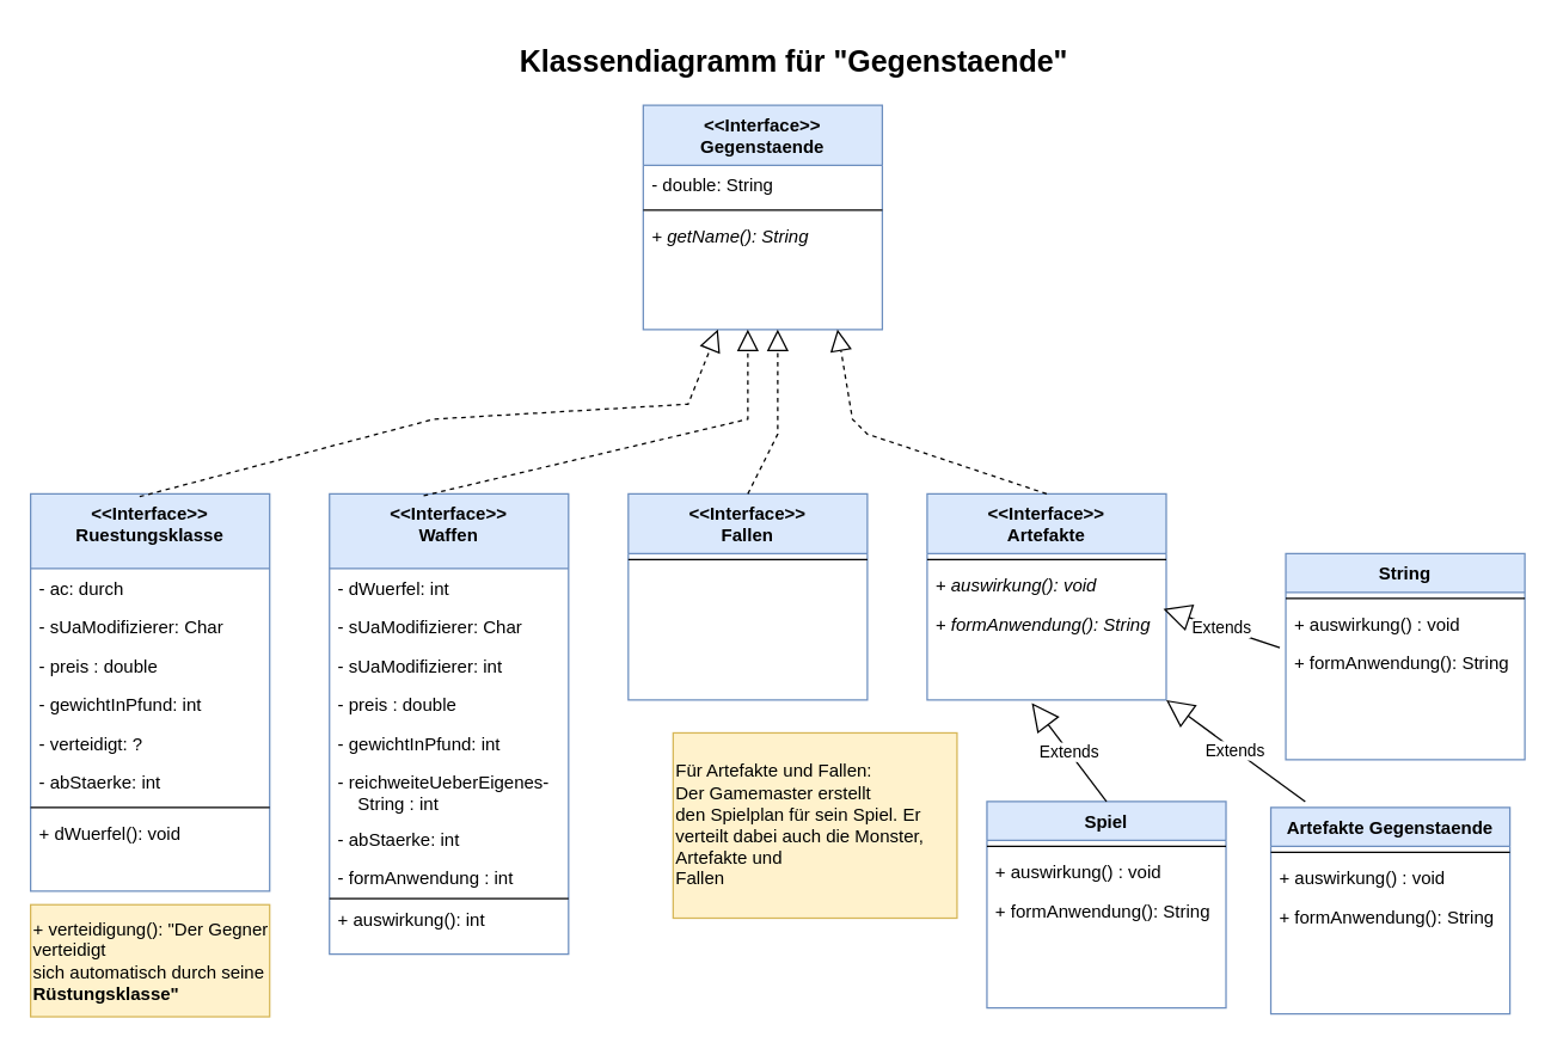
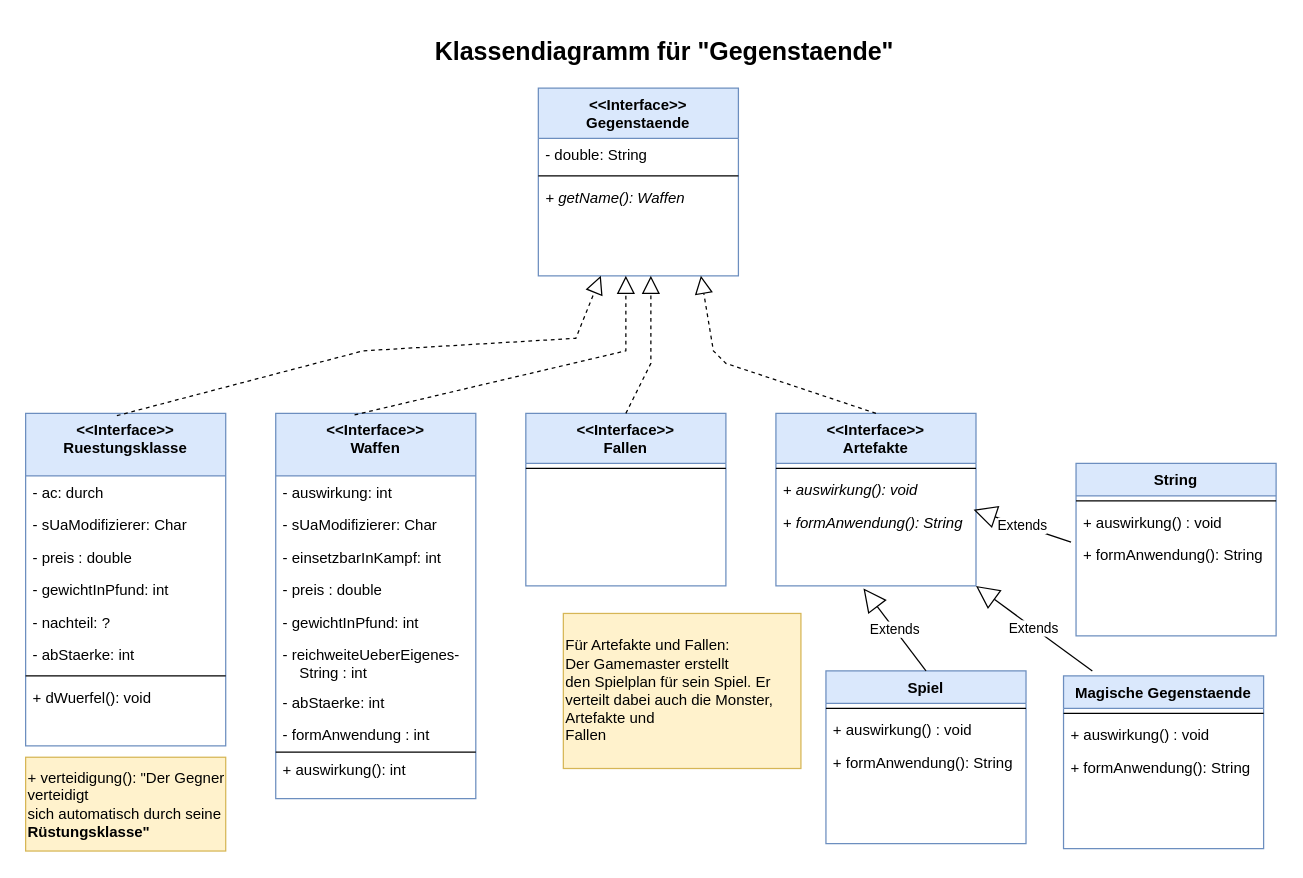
  <mxCell id="0" />
  <mxCell id="1" parent="0" />
  <mxCell id="2" value="&lt;&lt;Interface&gt;&gt;&#10;Gegenstaende" style="swimlane;fontStyle=1;align=center;verticalAlign=top;childLayout=stackLayout;horizontal=1;startSize=40;horizontalStack=0;resizeParent=1;resizeLast=0;collapsible=1;marginBottom=0;rounded=0;shadow=0;strokeWidth=1;fillColor=#dae8fc;strokeColor=#6c8ebf;" parent="1" vertex="1"><mxGeometry x="430" y="70" width="160" height="150" as="geometry"><mxRectangle x="230" y="140" width="160" height="26" as="alternateBounds" /></mxGeometry></mxCell>
  <mxCell id="3" value="- double: String" style="text;align=left;verticalAlign=top;spacingLeft=4;spacingRight=4;overflow=hidden;rotatable=0;points=[[0,0.5],[1,0.5]];portConstraint=eastwest;" parent="2" vertex="1"><mxGeometry y="40" width="160" height="26" as="geometry" /></mxCell>
  <mxCell id="4" value="" style="line;html=1;strokeWidth=1;align=left;verticalAlign=middle;spacingTop=-1;spacingLeft=3;spacingRight=3;rotatable=0;labelPosition=right;points=[];portConstraint=eastwest;" parent="2" vertex="1"><mxGeometry y="66" width="160" height="8" as="geometry" /></mxCell>
- <mxCell id="5" value="+ getName(): String" style="text;align=left;verticalAlign=top;spacingLeft=4;spacingRight=4;overflow=hidden;rotatable=0;points=[[0,0.5],[1,0.5]];portConstraint=eastwest;fontStyle=2" parent="2" vertex="1"><mxGeometry y="74" width="160" height="26" as="geometry" /></mxCell>
+ <mxCell id="5" value="+ getName(): Waffen" style="text;align=left;verticalAlign=top;spacingLeft=4;spacingRight=4;overflow=hidden;rotatable=0;points=[[0,0.5],[1,0.5]];portConstraint=eastwest;fontStyle=2" parent="2" vertex="1"><mxGeometry y="74" width="160" height="26" as="geometry" /></mxCell>
  <mxCell id="6" value="&lt;&lt;Interface&gt;&gt;&#10;Ruestungsklasse" style="swimlane;fontStyle=1;align=center;verticalAlign=top;childLayout=stackLayout;horizontal=1;startSize=50;horizontalStack=0;resizeParent=1;resizeLast=0;collapsible=1;marginBottom=0;rounded=0;shadow=0;strokeWidth=1;fillColor=#dae8fc;strokeColor=#6c8ebf;" parent="1" vertex="1"><mxGeometry x="20" y="330" width="160" height="266" as="geometry"><mxRectangle x="130" y="380" width="160" height="26" as="alternateBounds" /></mxGeometry></mxCell>
  <mxCell id="7" value="- ac: durch" style="text;align=left;verticalAlign=top;spacingLeft=4;spacingRight=4;overflow=hidden;rotatable=0;points=[[0,0.5],[1,0.5]];portConstraint=eastwest;" parent="6" vertex="1"><mxGeometry y="50" width="160" height="26" as="geometry" /></mxCell>
  <mxCell id="8" value="- sUaModifizierer: Char" style="text;align=left;verticalAlign=top;spacingLeft=4;spacingRight=4;overflow=hidden;rotatable=0;points=[[0,0.5],[1,0.5]];portConstraint=eastwest;" vertex="1" parent="6"><mxGeometry y="76" width="160" height="26" as="geometry" /></mxCell>
  <mxCell id="9" value="- preis : double" style="text;align=left;verticalAlign=top;spacingLeft=4;spacingRight=4;overflow=hidden;rotatable=0;points=[[0,0.5],[1,0.5]];portConstraint=eastwest;" parent="6" vertex="1"><mxGeometry y="102" width="160" height="26" as="geometry" /></mxCell>
  <mxCell id="10" value="- gewichtInPfund: int" style="text;align=left;verticalAlign=top;spacingLeft=4;spacingRight=4;overflow=hidden;rotatable=0;points=[[0,0.5],[1,0.5]];portConstraint=eastwest;" parent="6" vertex="1"><mxGeometry y="128" width="160" height="26" as="geometry" /></mxCell>
- <mxCell id="11" value="- verteidigt: ?" style="text;align=left;verticalAlign=top;spacingLeft=4;spacingRight=4;overflow=hidden;rotatable=0;points=[[0,0.5],[1,0.5]];portConstraint=eastwest;" parent="6" vertex="1"><mxGeometry y="154" width="160" height="26" as="geometry" /></mxCell>
+ <mxCell id="11" value="- nachteil: ?" style="text;align=left;verticalAlign=top;spacingLeft=4;spacingRight=4;overflow=hidden;rotatable=0;points=[[0,0.5],[1,0.5]];portConstraint=eastwest;" parent="6" vertex="1"><mxGeometry y="154" width="160" height="26" as="geometry" /></mxCell>
  <mxCell id="12" value="- abStaerke: int" style="text;align=left;verticalAlign=top;spacingLeft=4;spacingRight=4;overflow=hidden;rotatable=0;points=[[0,0.5],[1,0.5]];portConstraint=eastwest;" parent="6" vertex="1"><mxGeometry y="180" width="160" height="26" as="geometry" /></mxCell>
  <mxCell id="13" value="" style="line;html=1;strokeWidth=1;align=left;verticalAlign=middle;spacingTop=-1;spacingLeft=3;spacingRight=3;rotatable=0;labelPosition=right;points=[];portConstraint=eastwest;" parent="6" vertex="1"><mxGeometry y="206" width="160" height="8" as="geometry" /></mxCell>
  <mxCell id="14" value="+ dWuerfel(): void" style="text;align=left;verticalAlign=top;spacingLeft=4;spacingRight=4;overflow=hidden;rotatable=0;points=[[0,0.5],[1,0.5]];portConstraint=eastwest;fontStyle=0" parent="6" vertex="1"><mxGeometry y="214" width="160" height="26" as="geometry" /></mxCell>
  <mxCell id="15" value="&lt;&lt;Interface&gt;&gt;&#10;Waffen" style="swimlane;fontStyle=1;align=center;verticalAlign=top;childLayout=stackLayout;horizontal=1;startSize=50;horizontalStack=0;resizeParent=1;resizeLast=0;collapsible=1;marginBottom=0;rounded=0;shadow=0;strokeWidth=1;fillColor=#dae8fc;strokeColor=#6c8ebf;" parent="1" vertex="1"><mxGeometry x="220" y="330" width="160" height="308" as="geometry"><mxRectangle x="340" y="380" width="170" height="26" as="alternateBounds" /></mxGeometry></mxCell>
- <mxCell id="16" value="- dWuerfel: int" style="text;align=left;verticalAlign=top;spacingLeft=4;spacingRight=4;overflow=hidden;rotatable=0;points=[[0,0.5],[1,0.5]];portConstraint=eastwest;" vertex="1" parent="15"><mxGeometry y="50" width="160" height="26" as="geometry" /></mxCell>
+ <mxCell id="16" value="- auswirkung: int" style="text;align=left;verticalAlign=top;spacingLeft=4;spacingRight=4;overflow=hidden;rotatable=0;points=[[0,0.5],[1,0.5]];portConstraint=eastwest;" vertex="1" parent="15"><mxGeometry y="50" width="160" height="26" as="geometry" /></mxCell>
  <mxCell id="17" value="- sUaModifizierer: Char" style="text;align=left;verticalAlign=top;spacingLeft=4;spacingRight=4;overflow=hidden;rotatable=0;points=[[0,0.5],[1,0.5]];portConstraint=eastwest;" parent="15" vertex="1"><mxGeometry y="76" width="160" height="26" as="geometry" /></mxCell>
- <mxCell id="18" value="- sUaModifizierer: int" style="text;align=left;verticalAlign=top;spacingLeft=4;spacingRight=4;overflow=hidden;rotatable=0;points=[[0,0.5],[1,0.5]];portConstraint=eastwest;" vertex="1" parent="15"><mxGeometry y="102" width="160" height="26" as="geometry" /></mxCell>
+ <mxCell id="18" value="- einsetzbarInKampf: int" style="text;align=left;verticalAlign=top;spacingLeft=4;spacingRight=4;overflow=hidden;rotatable=0;points=[[0,0.5],[1,0.5]];portConstraint=eastwest;" vertex="1" parent="15"><mxGeometry y="102" width="160" height="26" as="geometry" /></mxCell>
  <mxCell id="19" value="- preis : double" style="text;align=left;verticalAlign=top;spacingLeft=4;spacingRight=4;overflow=hidden;rotatable=0;points=[[0,0.5],[1,0.5]];portConstraint=eastwest;" parent="15" vertex="1"><mxGeometry y="128" width="160" height="26" as="geometry" /></mxCell>
  <mxCell id="20" value="- gewichtInPfund: int" style="text;align=left;verticalAlign=top;spacingLeft=4;spacingRight=4;overflow=hidden;rotatable=0;points=[[0,0.5],[1,0.5]];portConstraint=eastwest;" parent="15" vertex="1"><mxGeometry y="154" width="160" height="26" as="geometry" /></mxCell>
  <mxCell id="21" value="- reichweiteUeberEigenes-&#10;    String : int" style="text;align=left;verticalAlign=top;spacingLeft=4;spacingRight=4;overflow=hidden;rotatable=0;points=[[0,0.5],[1,0.5]];portConstraint=eastwest;" parent="15" vertex="1"><mxGeometry y="180" width="160" height="38" as="geometry" /></mxCell>
  <mxCell id="22" value="- abStaerke: int" style="text;align=left;verticalAlign=top;spacingLeft=4;spacingRight=4;overflow=hidden;rotatable=0;points=[[0,0.5],[1,0.5]];portConstraint=eastwest;" vertex="1" parent="15"><mxGeometry y="218" width="160" height="26" as="geometry" /></mxCell>
  <mxCell id="23" value="- formAnwendung : int" style="text;align=left;verticalAlign=top;spacingLeft=4;spacingRight=4;overflow=hidden;rotatable=0;points=[[0,0.5],[1,0.5]];portConstraint=eastwest;" parent="15" vertex="1"><mxGeometry y="244" width="160" height="26" as="geometry" /></mxCell>
  <mxCell id="24" value="" style="line;html=1;strokeWidth=1;align=left;verticalAlign=middle;spacingTop=-1;spacingLeft=3;spacingRight=3;rotatable=0;labelPosition=right;points=[];portConstraint=eastwest;" parent="15" vertex="1"><mxGeometry y="270" width="160" height="2" as="geometry" /></mxCell>
  <mxCell id="25" value="+ auswirkung(): int" style="text;align=left;verticalAlign=top;spacingLeft=4;spacingRight=4;overflow=hidden;rotatable=0;points=[[0,0.5],[1,0.5]];portConstraint=eastwest;fontStyle=0" parent="15" vertex="1"><mxGeometry y="272" width="160" height="26" as="geometry" /></mxCell>
- <mxCell id="26" value="Artefakte Gegenstaende" style="swimlane;fontStyle=1;align=center;verticalAlign=top;childLayout=stackLayout;horizontal=1;startSize=26;horizontalStack=0;resizeParent=1;resizeLast=0;collapsible=1;marginBottom=0;rounded=0;shadow=0;strokeWidth=1;fillColor=#dae8fc;strokeColor=#6c8ebf;" parent="1" vertex="1"><mxGeometry x="850" y="540" width="160" height="138" as="geometry"><mxRectangle x="130" y="380" width="160" height="26" as="alternateBounds" /></mxGeometry></mxCell>
+ <mxCell id="26" value="Magische Gegenstaende" style="swimlane;fontStyle=1;align=center;verticalAlign=top;childLayout=stackLayout;horizontal=1;startSize=26;horizontalStack=0;resizeParent=1;resizeLast=0;collapsible=1;marginBottom=0;rounded=0;shadow=0;strokeWidth=1;fillColor=#dae8fc;strokeColor=#6c8ebf;" parent="1" vertex="1"><mxGeometry x="850" y="540" width="160" height="138" as="geometry"><mxRectangle x="130" y="380" width="160" height="26" as="alternateBounds" /></mxGeometry></mxCell>
  <mxCell id="27" value="" style="line;html=1;strokeWidth=1;align=left;verticalAlign=middle;spacingTop=-1;spacingLeft=3;spacingRight=3;rotatable=0;labelPosition=right;points=[];portConstraint=eastwest;" parent="26" vertex="1"><mxGeometry y="26" width="160" height="8" as="geometry" /></mxCell>
  <mxCell id="28" value="+ auswirkung() : void" style="text;align=left;verticalAlign=top;spacingLeft=4;spacingRight=4;overflow=hidden;rotatable=0;points=[[0,0.5],[1,0.5]];portConstraint=eastwest;" parent="26" vertex="1"><mxGeometry y="34" width="160" height="26" as="geometry" /></mxCell>
  <mxCell id="29" value="+ formAnwendung(): String" style="text;align=left;verticalAlign=top;spacingLeft=4;spacingRight=4;overflow=hidden;rotatable=0;points=[[0,0.5],[1,0.5]];portConstraint=eastwest;fontStyle=0" vertex="1" parent="26"><mxGeometry y="60" width="160" height="26" as="geometry" /></mxCell>
  <mxCell id="30" value="&lt;&lt;Interface&gt;&gt;&#10;Fallen" style="swimlane;fontStyle=1;align=center;verticalAlign=top;childLayout=stackLayout;horizontal=1;startSize=40;horizontalStack=0;resizeParent=1;resizeLast=0;collapsible=1;marginBottom=0;rounded=0;shadow=0;strokeWidth=1;fillColor=#dae8fc;strokeColor=#6c8ebf;" parent="1" vertex="1"><mxGeometry x="420" y="330" width="160" height="138" as="geometry"><mxRectangle x="130" y="380" width="160" height="26" as="alternateBounds" /></mxGeometry></mxCell>
  <mxCell id="31" value="" style="line;html=1;strokeWidth=1;align=left;verticalAlign=middle;spacingTop=-1;spacingLeft=3;spacingRight=3;rotatable=0;labelPosition=right;points=[];portConstraint=eastwest;" parent="30" vertex="1"><mxGeometry y="40" width="160" height="8" as="geometry" /></mxCell>
  <mxCell id="32" value="String" style="swimlane;fontStyle=1;align=center;verticalAlign=top;childLayout=stackLayout;horizontal=1;startSize=26;horizontalStack=0;resizeParent=1;resizeLast=0;collapsible=1;marginBottom=0;rounded=0;shadow=0;strokeWidth=1;fillColor=#dae8fc;strokeColor=#6c8ebf;" parent="1" vertex="1"><mxGeometry x="860" y="370" width="160" height="138" as="geometry"><mxRectangle x="130" y="380" width="160" height="26" as="alternateBounds" /></mxGeometry></mxCell>
  <mxCell id="33" value="" style="line;html=1;strokeWidth=1;align=left;verticalAlign=middle;spacingTop=-1;spacingLeft=3;spacingRight=3;rotatable=0;labelPosition=right;points=[];portConstraint=eastwest;" parent="32" vertex="1"><mxGeometry y="26" width="160" height="8" as="geometry" /></mxCell>
  <mxCell id="34" value="+ auswirkung() : void" style="text;align=left;verticalAlign=top;spacingLeft=4;spacingRight=4;overflow=hidden;rotatable=0;points=[[0,0.5],[1,0.5]];portConstraint=eastwest;" parent="32" vertex="1"><mxGeometry y="34" width="160" height="26" as="geometry" /></mxCell>
  <mxCell id="35" value="+ formAnwendung(): String" style="text;align=left;verticalAlign=top;spacingLeft=4;spacingRight=4;overflow=hidden;rotatable=0;points=[[0,0.5],[1,0.5]];portConstraint=eastwest;fontStyle=0" vertex="1" parent="32"><mxGeometry y="60" width="160" height="26" as="geometry" /></mxCell>
  <mxCell id="36" value="&lt;&lt;Interface&gt;&gt;&#10;Artefakte" style="swimlane;fontStyle=1;align=center;verticalAlign=top;childLayout=stackLayout;horizontal=1;startSize=40;horizontalStack=0;resizeParent=1;resizeLast=0;collapsible=1;marginBottom=0;rounded=0;shadow=0;strokeWidth=1;fillColor=#dae8fc;strokeColor=#6c8ebf;" parent="1" vertex="1"><mxGeometry x="620" y="330" width="160" height="138" as="geometry"><mxRectangle x="130" y="380" width="160" height="26" as="alternateBounds" /></mxGeometry></mxCell>
  <mxCell id="37" value="" style="line;html=1;strokeWidth=1;align=left;verticalAlign=middle;spacingTop=-1;spacingLeft=3;spacingRight=3;rotatable=0;labelPosition=right;points=[];portConstraint=eastwest;" parent="36" vertex="1"><mxGeometry y="40" width="160" height="8" as="geometry" /></mxCell>
  <mxCell id="38" value="+ auswirkung(): void" style="text;align=left;verticalAlign=top;spacingLeft=4;spacingRight=4;overflow=hidden;rotatable=0;points=[[0,0.5],[1,0.5]];portConstraint=eastwest;fontStyle=2" parent="36" vertex="1"><mxGeometry y="48" width="160" height="26" as="geometry" /></mxCell>
  <mxCell id="39" value="+ formAnwendung(): String" style="text;align=left;verticalAlign=top;spacingLeft=4;spacingRight=4;overflow=hidden;rotatable=0;points=[[0,0.5],[1,0.5]];portConstraint=eastwest;fontStyle=2" vertex="1" parent="36"><mxGeometry y="74" width="160" height="26" as="geometry" /></mxCell>
  <mxCell id="40" value="" style="endArrow=block;dashed=1;endFill=0;endSize=12;html=1;rounded=0;exitX=0.456;exitY=0.007;exitDx=0;exitDy=0;exitPerimeter=0;" parent="1" source="6" edge="1"><mxGeometry width="160" relative="1" as="geometry"><mxPoint x="440" y="430" as="sourcePoint" /><mxPoint x="480" y="220" as="targetPoint" /><Array as="points"><mxPoint x="290" y="280" /><mxPoint x="460" y="270" /></Array></mxGeometry></mxCell>
  <mxCell id="41" value="" style="endArrow=block;dashed=1;endFill=0;endSize=12;html=1;rounded=0;exitX=0.394;exitY=0.004;exitDx=0;exitDy=0;exitPerimeter=0;" parent="1" source="15" edge="1"><mxGeometry width="160" relative="1" as="geometry"><mxPoint x="103" y="341" as="sourcePoint" /><mxPoint x="500" y="220" as="targetPoint" /><Array as="points"><mxPoint x="500" y="280" /></Array></mxGeometry></mxCell>
  <mxCell id="42" value="" style="endArrow=block;dashed=1;endFill=0;endSize=12;html=1;rounded=0;exitX=0.5;exitY=0;exitDx=0;exitDy=0;" parent="1" source="30" edge="1"><mxGeometry width="160" relative="1" as="geometry"><mxPoint x="113" y="351" as="sourcePoint" /><mxPoint x="520" y="220" as="targetPoint" /><Array as="points"><mxPoint x="520" y="290" /><mxPoint x="520" y="280" /></Array></mxGeometry></mxCell>
  <mxCell id="43" value="" style="endArrow=block;dashed=1;endFill=0;endSize=12;html=1;rounded=0;exitX=0.5;exitY=0;exitDx=0;exitDy=0;" parent="1" source="36" edge="1"><mxGeometry width="160" relative="1" as="geometry"><mxPoint x="510" y="340" as="sourcePoint" /><mxPoint x="560" y="220" as="targetPoint" /><Array as="points"><mxPoint x="580" y="290" /><mxPoint x="570" y="280" /></Array></mxGeometry></mxCell>
  <mxCell id="44" value="&lt;b&gt;&lt;font style=&quot;font-size: 20px;&quot;&gt;&amp;nbsp; Klassendiagramm für &quot;Gegenstaende&quot;&lt;/font&gt;&lt;/b&gt;" style="text;html=1;align=center;verticalAlign=middle;resizable=0;points=[];autosize=1;strokeColor=none;fillColor=none;" parent="1" vertex="1"><mxGeometry x="325" width="400" height="40" as="geometry" y="20" /></mxCell>
  <mxCell id="45" value="Spiel" style="swimlane;fontStyle=1;align=center;verticalAlign=top;childLayout=stackLayout;horizontal=1;startSize=26;horizontalStack=0;resizeParent=1;resizeLast=0;collapsible=1;marginBottom=0;rounded=0;shadow=0;strokeWidth=1;fillColor=#dae8fc;strokeColor=#6c8ebf;" vertex="1" parent="1"><mxGeometry x="660" y="536" width="160" height="138" as="geometry"><mxRectangle x="130" y="380" width="160" height="26" as="alternateBounds" /></mxGeometry></mxCell>
  <mxCell id="46" value="" style="line;html=1;strokeWidth=1;align=left;verticalAlign=middle;spacingTop=-1;spacingLeft=3;spacingRight=3;rotatable=0;labelPosition=right;points=[];portConstraint=eastwest;" vertex="1" parent="45"><mxGeometry y="26" width="160" height="8" as="geometry" /></mxCell>
  <mxCell id="47" value="+ auswirkung() : void" style="text;align=left;verticalAlign=top;spacingLeft=4;spacingRight=4;overflow=hidden;rotatable=0;points=[[0,0.5],[1,0.5]];portConstraint=eastwest;" vertex="1" parent="45"><mxGeometry y="34" width="160" height="26" as="geometry" /></mxCell>
  <mxCell id="48" value="+ formAnwendung(): String" style="text;align=left;verticalAlign=top;spacingLeft=4;spacingRight=4;overflow=hidden;rotatable=0;points=[[0,0.5],[1,0.5]];portConstraint=eastwest;fontStyle=0" vertex="1" parent="45"><mxGeometry y="60" width="160" height="26" as="geometry" /></mxCell>
  <mxCell id="49" value="Extends" style="endArrow=block;endSize=16;endFill=0;html=1;rounded=0;exitX=0.5;exitY=0;exitDx=0;exitDy=0;" edge="1" parent="1" source="45"><mxGeometry width="160" relative="1" as="geometry"><mxPoint x="490" y="550" as="sourcePoint" /><mxPoint x="690" y="470" as="targetPoint" /></mxGeometry></mxCell>
  <mxCell id="50" value="Extends" style="endArrow=block;endSize=16;endFill=0;html=1;rounded=0;exitX=-0.025;exitY=1.115;exitDx=0;exitDy=0;entryX=0.988;entryY=1.115;entryDx=0;entryDy=0;entryPerimeter=0;exitPerimeter=0;" edge="1" parent="1" source="34" target="38"><mxGeometry width="160" relative="1" as="geometry"><mxPoint x="750" y="546" as="sourcePoint" /><mxPoint x="700" y="480" as="targetPoint" /></mxGeometry></mxCell>
  <mxCell id="51" value="Extends" style="endArrow=block;endSize=16;endFill=0;html=1;rounded=0;exitX=0.144;exitY=-0.029;exitDx=0;exitDy=0;entryX=1;entryY=1;entryDx=0;entryDy=0;exitPerimeter=0;" edge="1" parent="1" source="26" target="36"><mxGeometry width="160" relative="1" as="geometry"><mxPoint x="760" y="556" as="sourcePoint" /><mxPoint x="710" y="490" as="targetPoint" /></mxGeometry></mxCell>
  <mxCell id="52" value="+ verteidigung(): &quot;Der Gegner verteidigt&lt;br&gt;sich automatisch durch seine &lt;b&gt;Rüstungsklasse&quot;&lt;/b&gt;" style="text;html=1;strokeColor=#d6b656;fillColor=#fff2cc;align=left;verticalAlign=middle;whiteSpace=wrap;rounded=0;" vertex="1" parent="1"><mxGeometry x="20" y="605" width="160" height="75" as="geometry" /></mxCell>
  <mxCell id="53" value="Für Artefakte und Fallen:&lt;br&gt;Der Gamemaster erstellt&lt;br&gt;den Spielplan für sein Spiel. Er verteilt dabei auch die Monster, Artefakte und&lt;br&gt;Fallen" style="text;html=1;strokeColor=#d6b656;fillColor=#fff2cc;align=left;verticalAlign=middle;whiteSpace=wrap;rounded=0;" vertex="1" parent="1"><mxGeometry x="450" y="490" width="190" height="124" as="geometry" /></mxCell>
